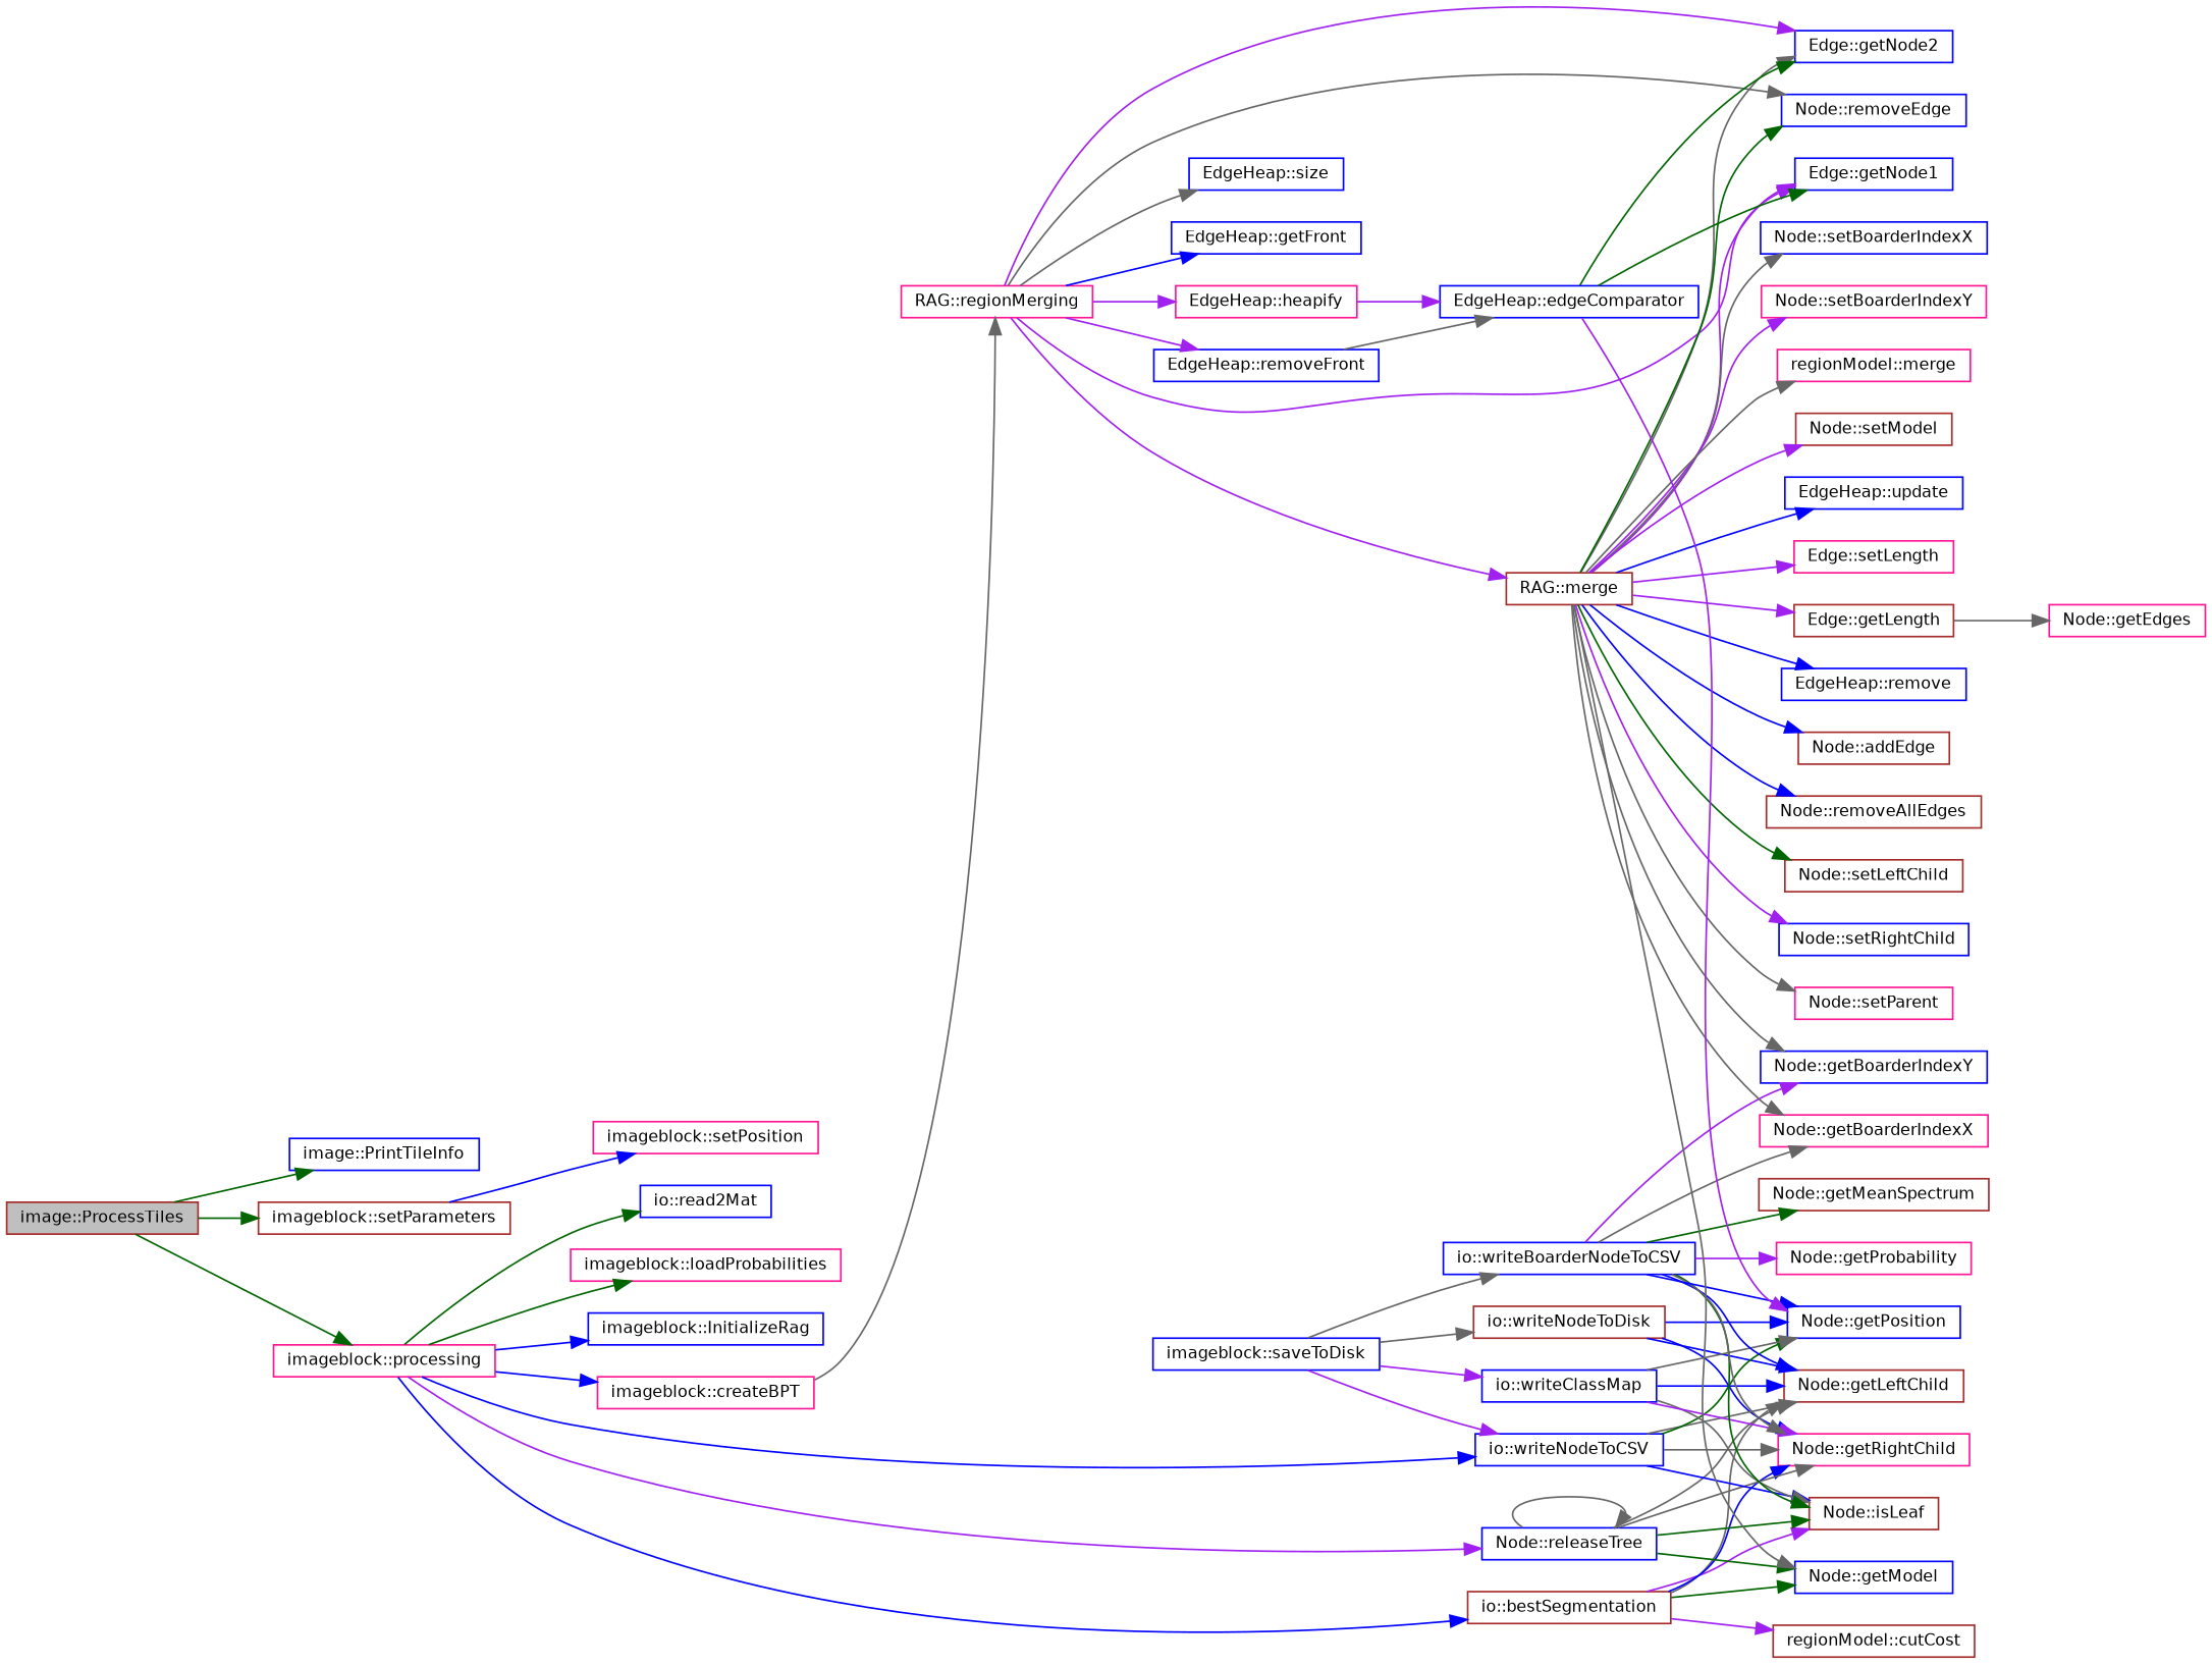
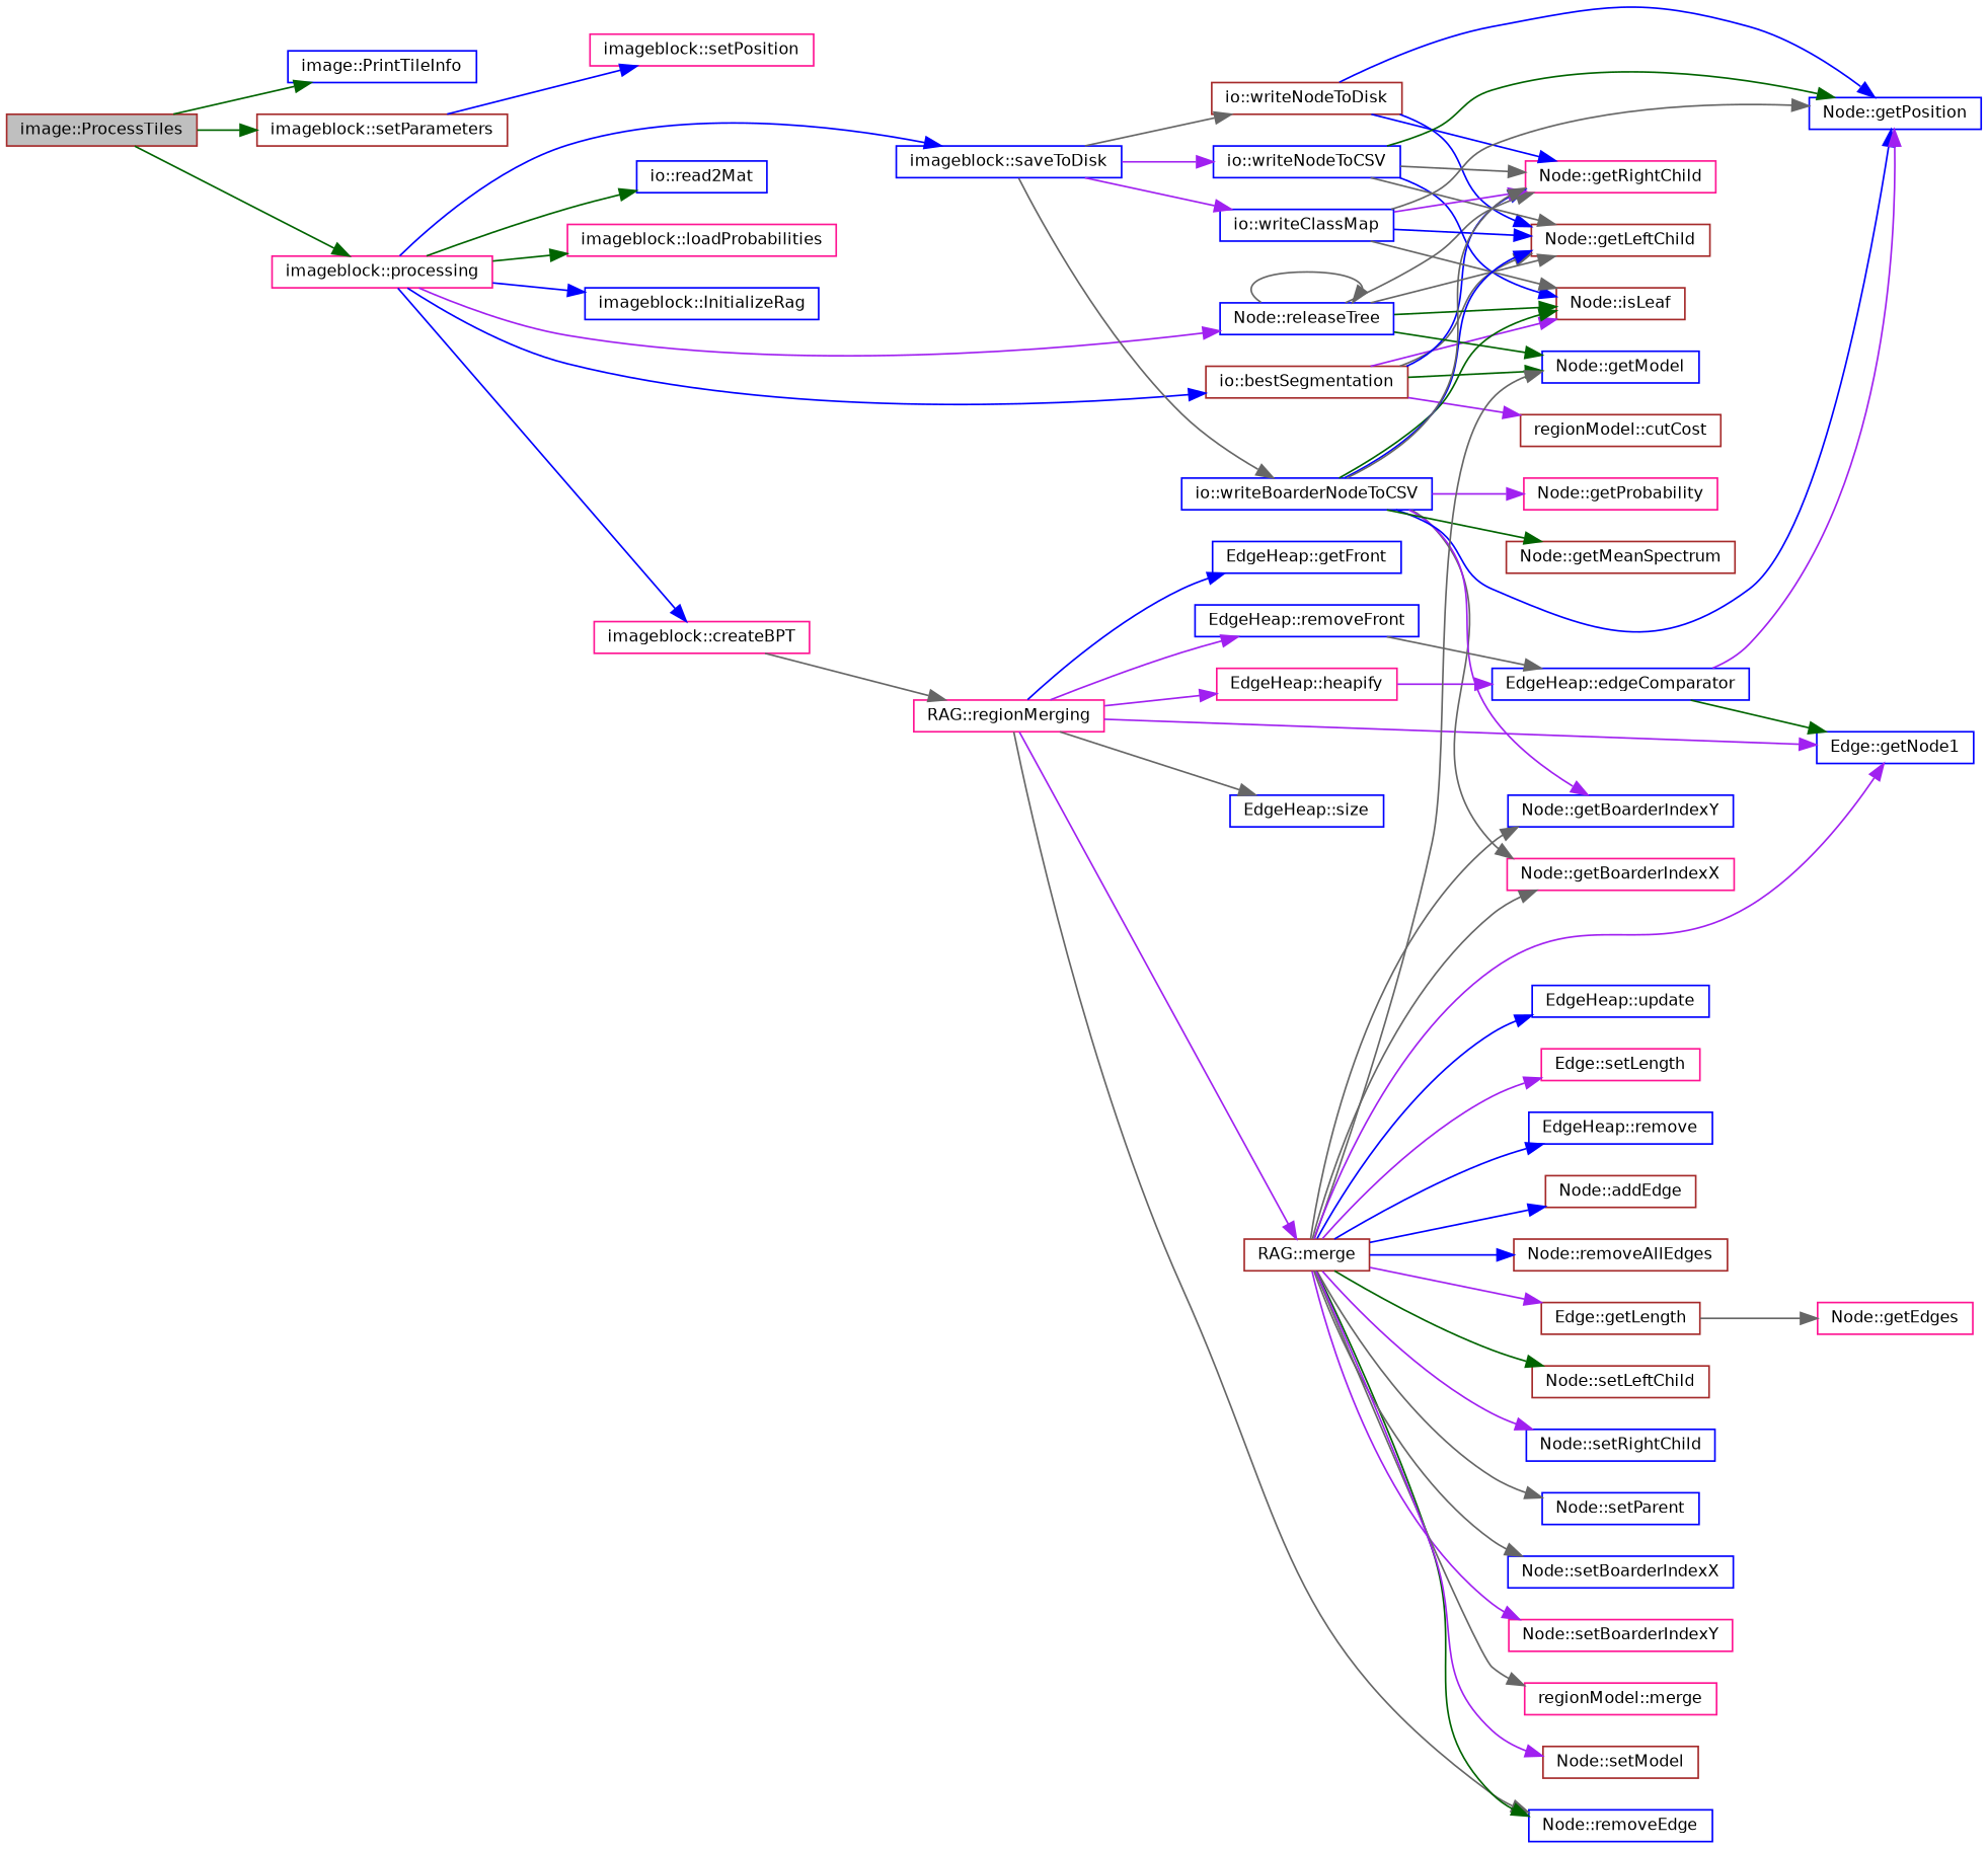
  digraph {
    rankdir=LR
    node [color=blue fillcolor=white fontname=Helvetica fontsize=10 shape=record style=filled]
    edge [color=gray40 fontname=Helvetica fontsize=10 labelfontname=Helvetica labelfontsize=10 style=solid]
    n1 [color=brown fillcolor=grey75 fontcolor=black height=0.2 label="image::ProcessTiles" width=0.4]
    n2 [height=0.2 label="image::PrintTileInfo" width=0.4]
    n3 [color=brown height=0.2 label="imageblock::setParameters" width=0.4]
    n4 [color=deeppink height=0.2 label="imageblock::processing" width=0.4]
    n5 [color=deeppink height=0.2 label="imageblock::setPosition" width=0.4]
    n6 [color=deeppink height=0.2 label="imageblock::loadProbabilities" width=0.4]
    n7 [height=0.2 label="imageblock::InitializeRag" width=0.4]
    n8 [color=deeppink height=0.2 label="imageblock::createBPT" width=0.4]
    n9 [color=brown height=0.2 label="io::bestSegmentation" width=0.4]
    n10 [height=0.2 label="imageblock::saveToDisk" width=0.4]
    n11 [height=0.2 label="Node::releaseTree" width=0.4]
    n12 [height=0.2 label="io::read2Mat" width=0.4]
    n13 [color=deeppink height=0.2 label="RAG::regionMerging" width=0.4]
    n14 [height=0.2 label="Node::getModel" width=0.4]
    n15 [color=brown height=0.2 label="Node::isLeaf" width=0.4]
    n16 [color=brown height=0.2 label="Node::getLeftChild" width=0.4]
    n17 [color=deeppink height=0.2 label="Node::getRightChild" width=0.4]
    n18 [color=brown height=0.2 label="regionModel::cutCost" width=0.4]
    n19 [color=brown height=0.2 label="io::writeNodeToDisk" width=0.4]
    n20 [height=0.2 label="io::writeNodeToCSV" width=0.4]
    n21 [height=0.2 label="io::writeClassMap" width=0.4]
    n22 [height=0.2 label="io::writeBoarderNodeToCSV" width=0.4]
    n23 [color=deeppink height=0.2 label="EdgeHeap::heapify" width=0.4]
    n24 [height=0.2 label="Edge::getNode1" width=0.4]
-   n25 [height=0.2 label="Edge::getNode2" width=0.4]
    n26 [height=0.2 label="EdgeHeap::size" width=0.4]
    n27 [height=0.2 label="EdgeHeap::getFront" width=0.4]
    n28 [height=0.2 label="EdgeHeap::removeFront" width=0.4]
    n29 [height=0.2 label="Node::removeEdge" width=0.4]
    n30 [color=brown height=0.2 label="RAG::merge" width=0.4]
    n31 [height=0.2 label="EdgeHeap::edgeComparator" width=0.4]
    n32 [color=brown height=0.2 label="Node::setLeftChild" width=0.4]
    n33 [height=0.2 label="Node::setRightChild" width=0.4]
-   n34 [color=deeppink height=0.2 label="Node::setParent" width=0.4]
+   n34 [height=0.2 label="Node::setParent" width=0.4]
    n35 [color=deeppink height=0.2 label="Node::getBoarderIndexX" width=0.4]
    n36 [height=0.2 label="Node::setBoarderIndexX" width=0.4]
    n37 [height=0.2 label="Node::getBoarderIndexY" width=0.4]
    n38 [color=deeppink height=0.2 label="Node::setBoarderIndexY" width=0.4]
    n39 [color=deeppink height=0.2 label="regionModel::merge" width=0.4]
    n40 [color=brown height=0.2 label="Node::setModel" width=0.4]
    n41 [height=0.2 label="EdgeHeap::update" width=0.4]
    n42 [color=deeppink height=0.2 label="Edge::setLength" width=0.4]
    n43 [color=brown height=0.2 label="Edge::getLength" width=0.4]
    n44 [height=0.2 label="EdgeHeap::remove" width=0.4]
    n45 [color=brown height=0.2 label="Node::addEdge" width=0.4]
    n46 [color=brown height=0.2 label="Node::removeAllEdges" width=0.4]
    n47 [height=0.2 label="Node::getPosition" width=0.4]
    n48 [color=deeppink height=0.2 label="Node::getEdges" width=0.4]
    n49 [color=brown height=0.2 label="Node::getMeanSpectrum" width=0.4]
    n50 [color=deeppink height=0.2 label="Node::getProbability" width=0.4]
    n1 -> n2 [color=darkgreen]
    n1 -> n3 [color=darkgreen]
    n1 -> n4 [color=darkgreen]
    n3 -> n5 [color=blue]
    n4 -> n6 [color=darkgreen]
    n4 -> n7 [color=blue]
    n4 -> n8 [color=blue]
    n4 -> n9 [color=blue]
-   n4 -> n20 [color=blue]
+   n4 -> n10 [color=blue]
    n4 -> n11 [color=purple]
    n4 -> n12 [color=darkgreen]
    n8 -> n13
    n9 -> n14 [color=darkgreen]
    n9 -> n15 [color=purple]
    n9 -> n16
    n9 -> n17 [color=blue]
    n9 -> n18 [color=purple]
    n10 -> n19
    n10 -> n20 [color=purple]
    n10 -> n21 [color=purple]
    n10 -> n22
    n11 -> n11
    n11 -> n14 [color=darkgreen]
    n11 -> n15 [color=darkgreen]
    n11 -> n16
    n11 -> n17
    n13 -> n23 [color=purple]
    n13 -> n24 [color=purple]
-   n13 -> n25 [color=purple]
    n13 -> n26
    n13 -> n27 [color=blue]
    n13 -> n28 [color=purple]
    n13 -> n29
    n13 -> n30 [color=purple]
    n19 -> n16 [color=blue]
    n19 -> n17 [color=blue]
    n19 -> n47 [color=blue]
    n20 -> n15 [color=blue]
    n20 -> n16
    n20 -> n17
    n20 -> n47 [color=darkgreen]
    n21 -> n15
    n21 -> n16 [color=blue]
    n21 -> n17 [color=purple]
    n21 -> n47
    n22 -> n15 [color=darkgreen]
    n22 -> n16 [color=blue]
    n22 -> n17
    n22 -> n35
    n22 -> n37 [color=purple]
    n22 -> n47 [color=blue]
    n22 -> n49 [color=darkgreen]
    n22 -> n50 [color=purple]
    n23 -> n31 [color=purple]
    n28 -> n31
    n30 -> n14
    n30 -> n24 [color=purple]
-   n30 -> n25
    n30 -> n29 [color=darkgreen]
    n30 -> n32 [color=darkgreen]
    n30 -> n33 [color=purple]
    n30 -> n34
    n30 -> n35
    n30 -> n36
    n30 -> n37
    n30 -> n38 [color=purple]
    n30 -> n39
    n30 -> n40 [color=purple]
    n30 -> n41 [color=blue]
    n30 -> n42 [color=purple]
    n30 -> n43 [color=purple]
    n30 -> n44 [color=blue]
    n30 -> n45 [color=blue]
    n30 -> n46 [color=blue]
    n31 -> n24 [color=darkgreen]
-   n31 -> n25 [color=darkgreen]
    n31 -> n47 [color=purple]
    n43 -> n48
  }
